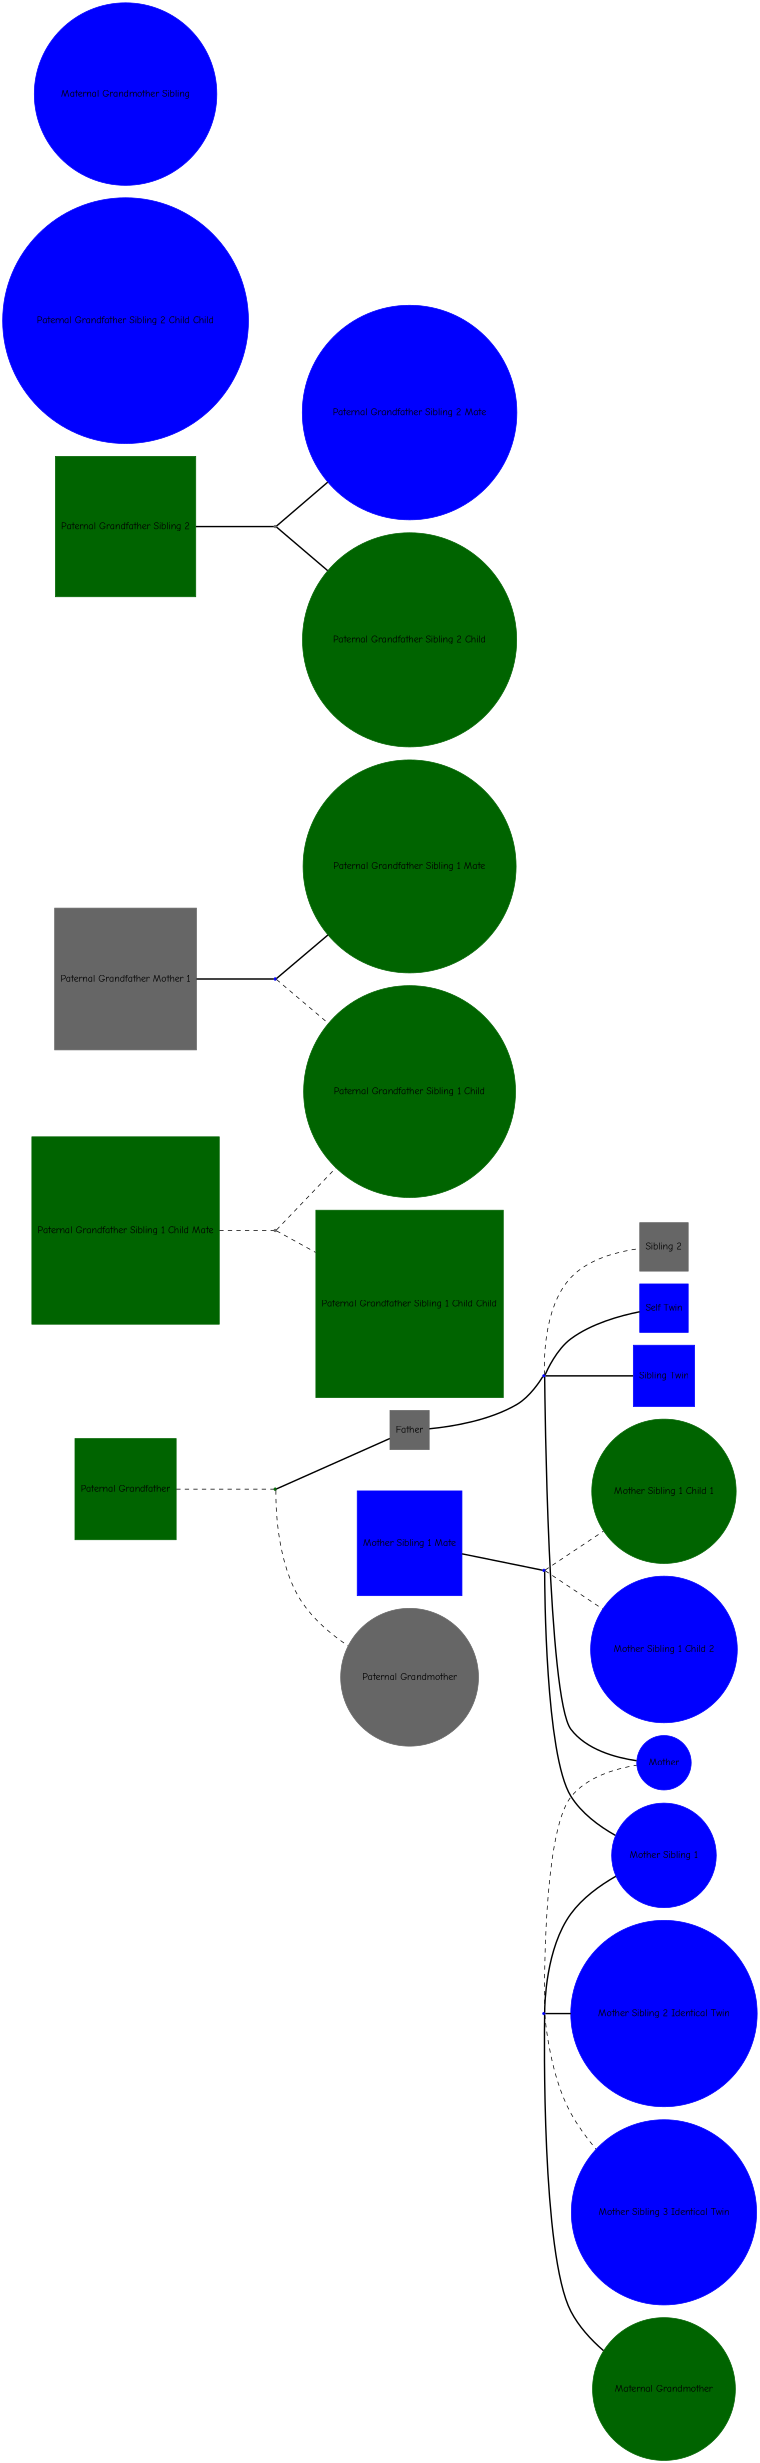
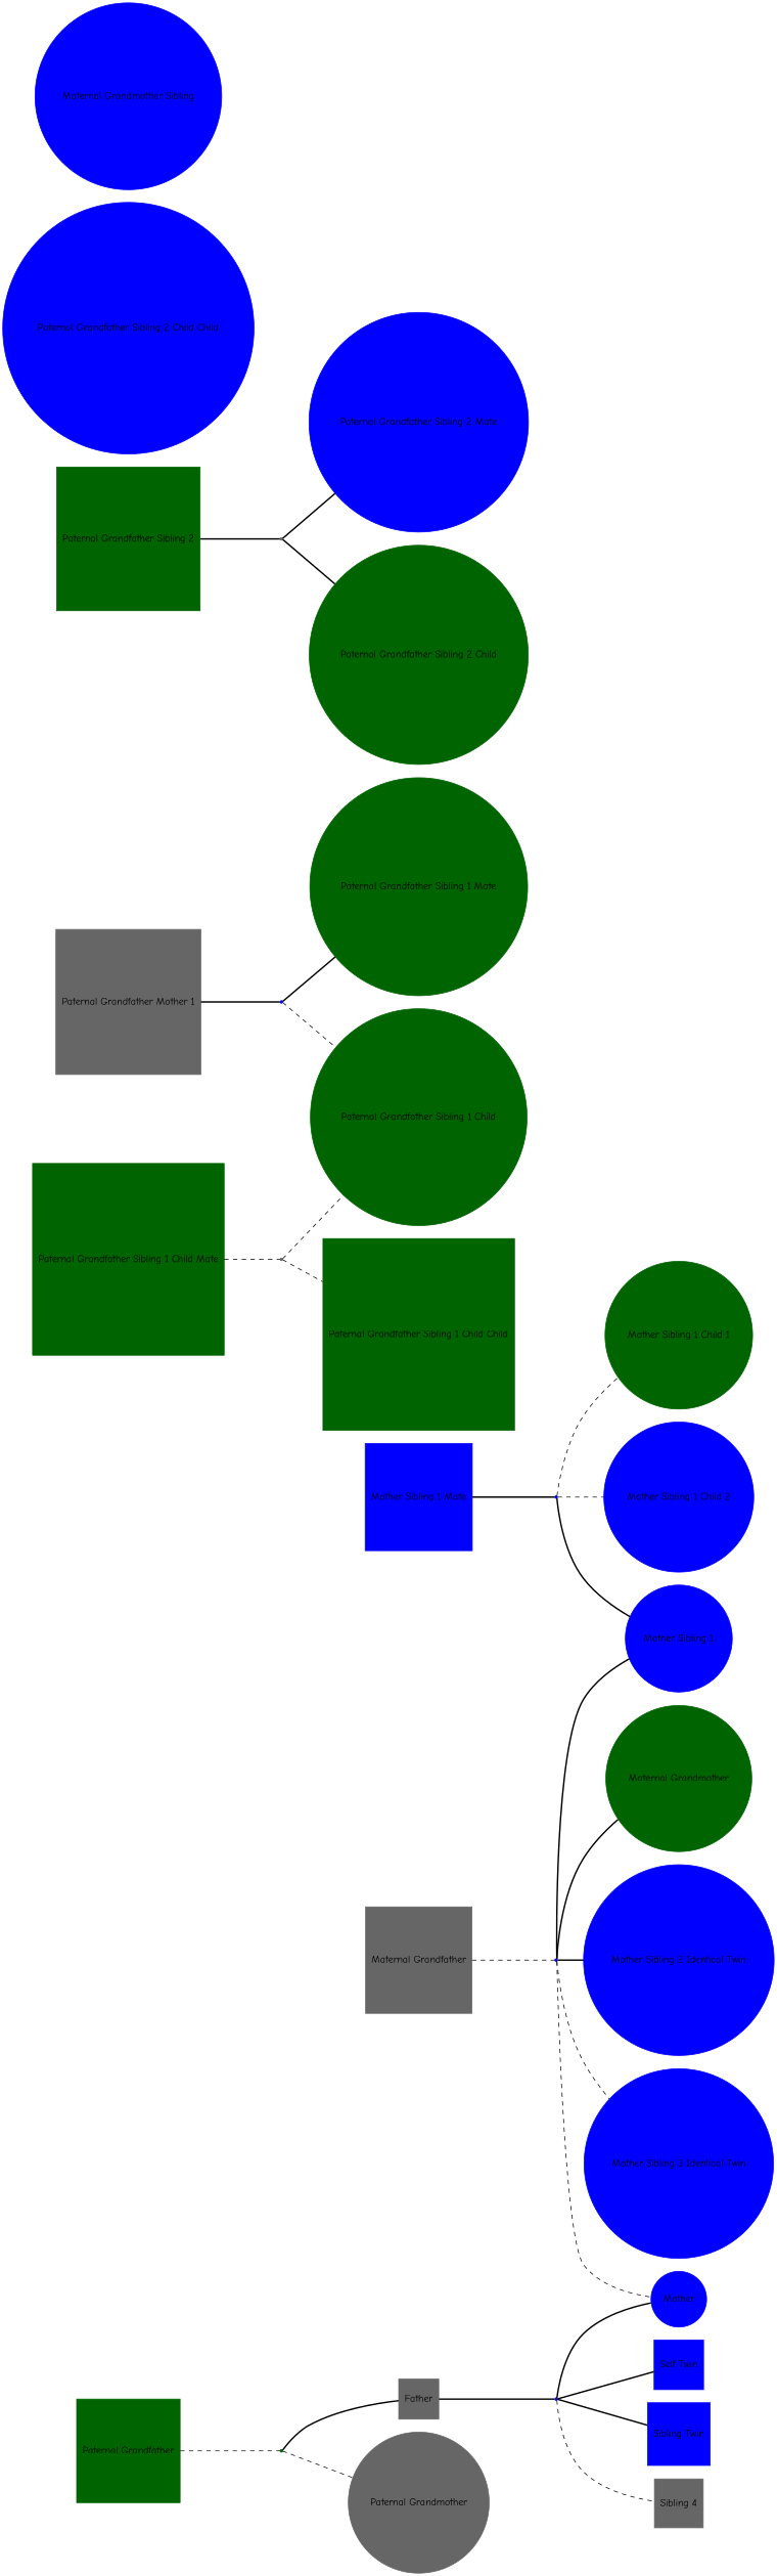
  graph {
    fontname="Comic Neue"
    rankdir=LR
    node [color=blue fontname="Comic Neue" regular=1 shape=oval style=filled]
    edge [fontname="Comic Neue" style=bold]
    "Self Twin" [shape=box]
    "Sibling Twin" [shape=box]
-   "Sibling 2" [color=gray40 shape=box]
+   "Sibling 2" [color=gray40 shape=box label="Sibling 4"]
    Father [color=gray40 shape=box]
    "father+mother" [shape=point regular="" style=""]
    Mother
    "Paternal Grandmother" [color=gray40]
    "Paternal Grandfather" [color=darkgreen shape=box]
    "paternalgrandfather+paternalgrandmother" [color=darkgreen shape=point regular="" style=""]
    n10 [color=gray40 label="Paternal Grandfather Mother 1" shape=box]
    "paternalgrandfathersibling1+paternalgrandfathersibling1mate" [shape=point regular="" style=""]
    "Paternal Grandfather Sibling 1 Mate" [color=darkgreen]
    "Paternal Grandfather Sibling 1 Child" [color=darkgreen]
    "Paternal Grandfather Sibling 1 Child Mate" [color=darkgreen shape=box]
    "paternalgrandfathersibling1childmate+paternalgrandfathersibling1child" [color=gray40 shape=point regular="" style=""]
    "Paternal Grandfather Sibling 1 Child Child" [color=darkgreen shape=box]
    "Paternal Grandfather Sibling 2" [color=darkgreen shape=box]
    "paternalgrandfathersibling2+paternalgrandfathersibling2mate" [color=gray40 shape=point regular="" style=""]
    "Paternal Grandfather Sibling 2 Mate"
    "Paternal Grandfather Sibling 2 Child" [color=darkgreen]
    "Paternal Grandfather Sibling 2 Child Child"
    "Mother Sibling 1 Mate" [shape=box]
    "mothersibling1mate+mothersibling1" [shape=point regular="" style=""]
    "Mother Sibling 1"
    "Mother Sibling 1 Child 1" [color=darkgreen]
    "Mother Sibling 1 Child 2"
    "Maternal Grandmother" [color=darkgreen]
    "Maternal Grandmother Sibling"
+   "Maternal Grandfather" [color=gray40 shape=box]
    "maternalgrandfather+maternalgrandmother" [shape=point regular="" style=""]
    "Mother Sibling 2 Identical Twin"
    "Mother Sibling 3 Identical Twin"
    Father -- "father+mother"
    "father+mother" -- "Self Twin"
    "father+mother" -- "Sibling Twin"
    "father+mother" -- "Sibling 2" [style=dashed]
    "father+mother" -- Mother
    "Paternal Grandfather" -- "paternalgrandfather+paternalgrandmother" [style=dashed]
    "paternalgrandfather+paternalgrandmother" -- Father
    "paternalgrandfather+paternalgrandmother" -- "Paternal Grandmother" [style=dashed]
    n10 -- "paternalgrandfathersibling1+paternalgrandfathersibling1mate"
    "paternalgrandfathersibling1+paternalgrandfathersibling1mate" -- "Paternal Grandfather Sibling 1 Mate"
    "paternalgrandfathersibling1+paternalgrandfathersibling1mate" -- "Paternal Grandfather Sibling 1 Child" [style=dashed]
    "Paternal Grandfather Sibling 1 Child Mate" -- "paternalgrandfathersibling1childmate+paternalgrandfathersibling1child" [style=dashed]
    "paternalgrandfathersibling1childmate+paternalgrandfathersibling1child" -- "Paternal Grandfather Sibling 1 Child" [style=dashed]
    "paternalgrandfathersibling1childmate+paternalgrandfathersibling1child" -- "Paternal Grandfather Sibling 1 Child Child" [style=dashed]
    "Paternal Grandfather Sibling 2" -- "paternalgrandfathersibling2+paternalgrandfathersibling2mate"
    "paternalgrandfathersibling2+paternalgrandfathersibling2mate" -- "Paternal Grandfather Sibling 2 Mate"
    "paternalgrandfathersibling2+paternalgrandfathersibling2mate" -- "Paternal Grandfather Sibling 2 Child"
    "Mother Sibling 1 Mate" -- "mothersibling1mate+mothersibling1"
    "mothersibling1mate+mothersibling1" -- "Mother Sibling 1"
    "mothersibling1mate+mothersibling1" -- "Mother Sibling 1 Child 1" [style=dashed]
    "mothersibling1mate+mothersibling1" -- "Mother Sibling 1 Child 2" [style=dashed]
+   "Maternal Grandfather" -- "maternalgrandfather+maternalgrandmother" [style=dashed]
    "maternalgrandfather+maternalgrandmother" -- Mother [style=dashed]
    "maternalgrandfather+maternalgrandmother" -- "Mother Sibling 1"
    "maternalgrandfather+maternalgrandmother" -- "Maternal Grandmother"
    "maternalgrandfather+maternalgrandmother" -- "Mother Sibling 2 Identical Twin"
    "maternalgrandfather+maternalgrandmother" -- "Mother Sibling 3 Identical Twin" [style=dashed]
  }
